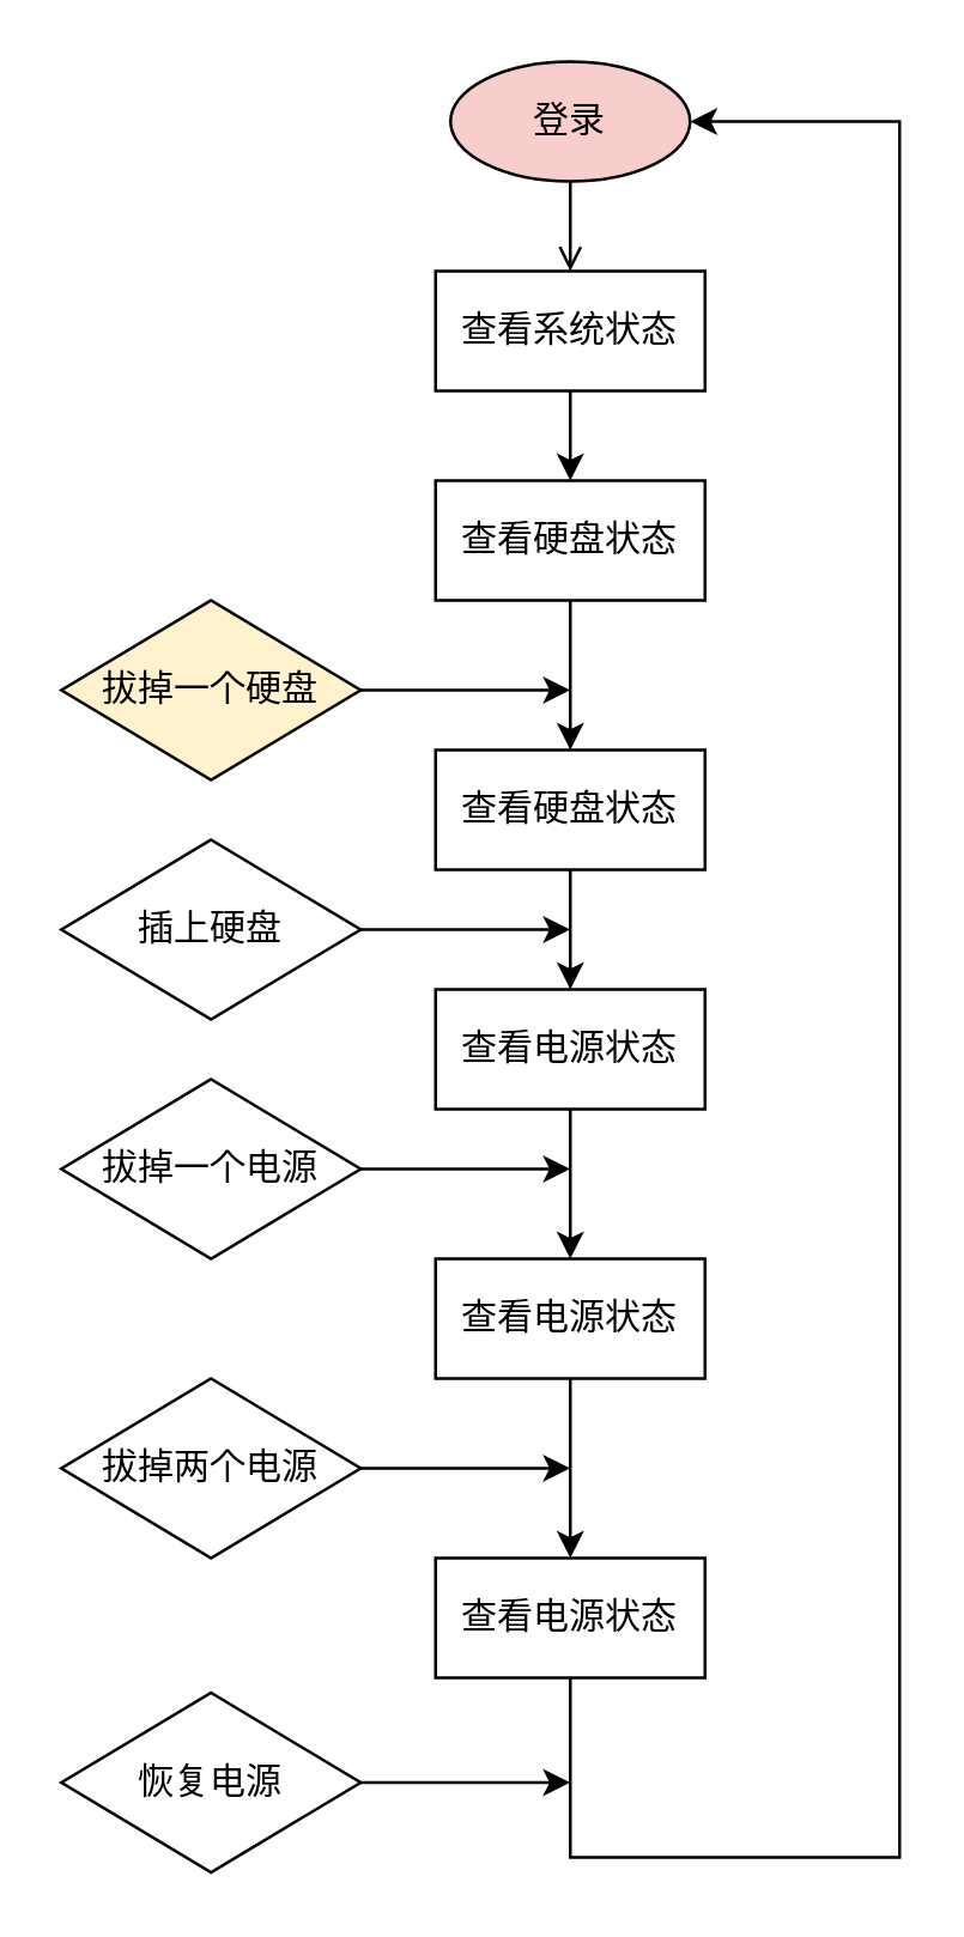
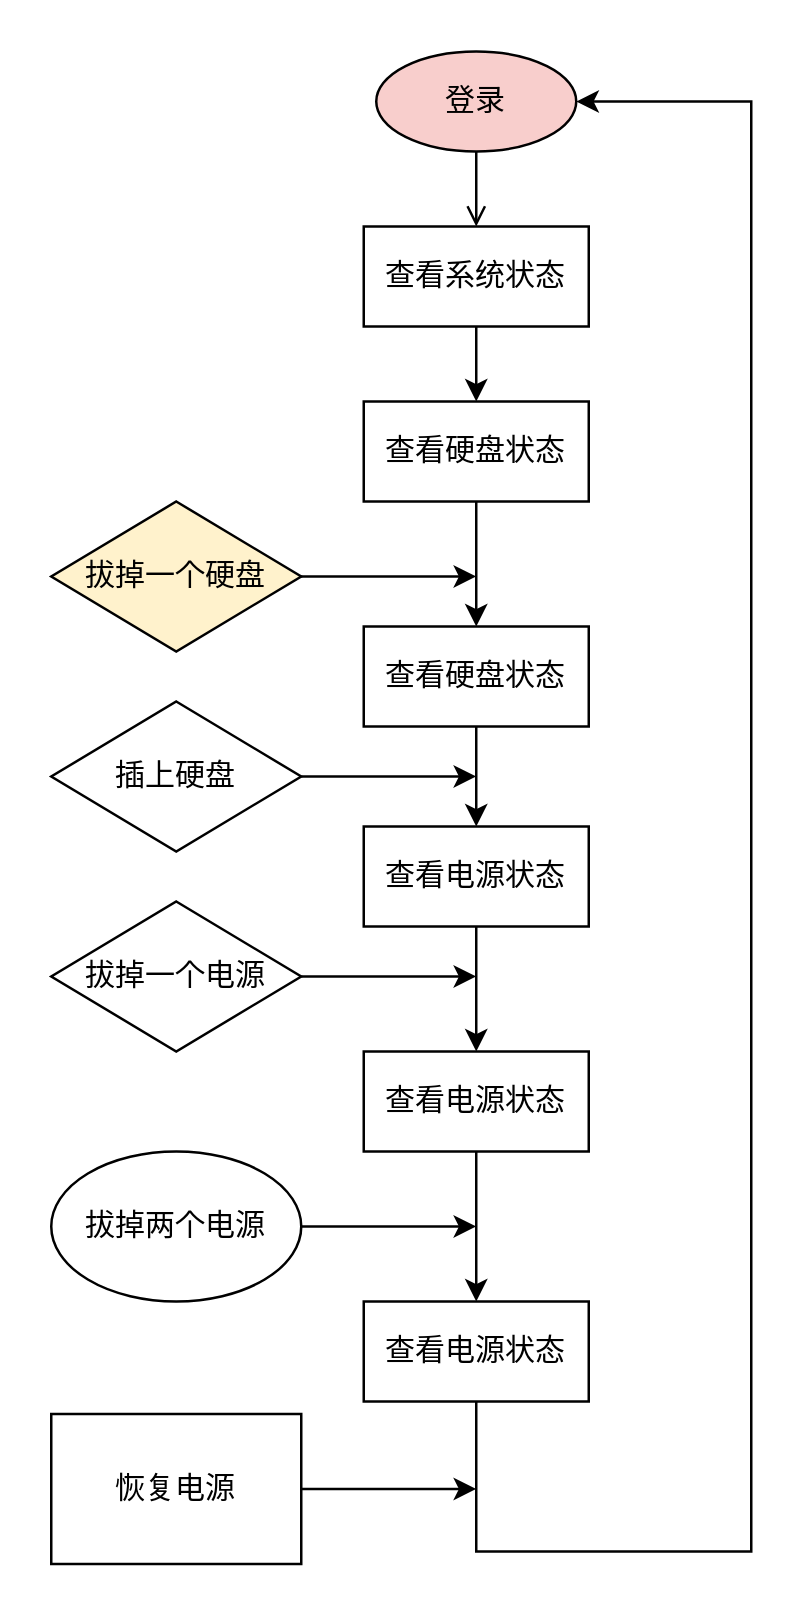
  <mxCell id="0" />
  <mxCell id="1" parent="0" />
  <mxCell id="2" style="edgeStyle=orthogonalEdgeStyle;rounded=0;orthogonalLoop=1;jettySize=auto;html=1;exitX=0.5;exitY=1;exitDx=0;exitDy=0;endArrow=open;" parent="1" source="3" target="5" edge="1"><mxGeometry relative="1" as="geometry"><mxPoint x="190" y="90" as="targetPoint" /></mxGeometry></mxCell>
  <mxCell id="3" value="登录" style="ellipse;whiteSpace=wrap;html=1;fillColor=#f8cecc;" parent="1" vertex="1"><mxGeometry x="150" y="20" width="80" height="40" as="geometry" /></mxCell>
  <mxCell id="4" style="edgeStyle=orthogonalEdgeStyle;rounded=0;orthogonalLoop=1;jettySize=auto;html=1;exitX=0.5;exitY=1;exitDx=0;exitDy=0;" parent="1" source="5" target="7" edge="1"><mxGeometry relative="1" as="geometry"><mxPoint x="190" y="180" as="targetPoint" /></mxGeometry></mxCell>
  <mxCell id="5" value="查看系统状态" style="rounded=0;whiteSpace=wrap;html=1;" parent="1" vertex="1"><mxGeometry x="145" y="90" width="90" height="40" as="geometry" /></mxCell>
  <mxCell id="6" style="edgeStyle=orthogonalEdgeStyle;rounded=0;orthogonalLoop=1;jettySize=auto;html=1;exitX=0.5;exitY=1;exitDx=0;exitDy=0;" parent="1" source="7" edge="1"><mxGeometry relative="1" as="geometry"><mxPoint x="190" y="250" as="targetPoint" /></mxGeometry></mxCell>
  <mxCell id="7" value="查看硬盘状态" style="rounded=0;whiteSpace=wrap;html=1;" parent="1" vertex="1"><mxGeometry x="145" y="160" width="90" height="40" as="geometry" /></mxCell>
  <mxCell id="8" style="edgeStyle=orthogonalEdgeStyle;rounded=0;orthogonalLoop=1;jettySize=auto;html=1;exitX=1;exitY=0.5;exitDx=0;exitDy=0;" parent="1" edge="1"><mxGeometry relative="1" as="geometry"><mxPoint x="190" y="230" as="targetPoint" /><mxPoint x="110" y="230" as="sourcePoint" /></mxGeometry></mxCell>
  <mxCell id="9" style="edgeStyle=orthogonalEdgeStyle;rounded=0;orthogonalLoop=1;jettySize=auto;html=1;exitX=0.5;exitY=1;exitDx=0;exitDy=0;entryX=0.5;entryY=0;entryDx=0;entryDy=0;" parent="1" source="10" edge="1" target="12"><mxGeometry relative="1" as="geometry"><mxPoint x="190" y="320" as="targetPoint" /></mxGeometry></mxCell>
  <mxCell id="10" value="查看硬盘状态" style="rounded=0;whiteSpace=wrap;html=1;" parent="1" vertex="1"><mxGeometry x="145" y="250" width="90" height="40" as="geometry" /></mxCell>
  <mxCell id="11" style="edgeStyle=orthogonalEdgeStyle;rounded=0;orthogonalLoop=1;jettySize=auto;html=1;exitX=0.5;exitY=1;exitDx=0;exitDy=0;" parent="1" source="12" edge="1"><mxGeometry relative="1" as="geometry"><mxPoint x="190" y="420" as="targetPoint" /></mxGeometry></mxCell>
  <mxCell id="12" value="查看电源状态" style="rounded=0;whiteSpace=wrap;html=1;" parent="1" vertex="1"><mxGeometry x="145" y="330" width="90" height="40" as="geometry" /></mxCell>
  <mxCell id="13" style="edgeStyle=orthogonalEdgeStyle;rounded=0;orthogonalLoop=1;jettySize=auto;html=1;exitX=1;exitY=0.5;exitDx=0;exitDy=0;" parent="1" source="14" edge="1"><mxGeometry relative="1" as="geometry"><mxPoint x="190" y="390" as="targetPoint" /></mxGeometry></mxCell>
  <mxCell id="14" value="拔掉一个电源" style="rhombus;whiteSpace=wrap;html=1;" parent="1" vertex="1"><mxGeometry x="20" y="360" width="100" height="60" as="geometry" /></mxCell>
  <mxCell id="15" style="edgeStyle=orthogonalEdgeStyle;rounded=0;orthogonalLoop=1;jettySize=auto;html=1;exitX=0.5;exitY=1;exitDx=0;exitDy=0;" parent="1" source="16" edge="1"><mxGeometry relative="1" as="geometry"><mxPoint x="190" y="520" as="targetPoint" /></mxGeometry></mxCell>
  <mxCell id="16" value="查看电源状态" style="rounded=0;whiteSpace=wrap;html=1;" parent="1" vertex="1"><mxGeometry x="145" y="420" width="90" height="40" as="geometry" /></mxCell>
  <mxCell id="17" style="edgeStyle=orthogonalEdgeStyle;rounded=0;orthogonalLoop=1;jettySize=auto;html=1;exitX=1;exitY=0.5;exitDx=0;exitDy=0;" parent="1" source="18" edge="1"><mxGeometry relative="1" as="geometry"><mxPoint x="190" y="490" as="targetPoint" /></mxGeometry></mxCell>
- <mxCell id="18" value="拔掉两个电源" style="rhombus;whiteSpace=wrap;html=1;" parent="1" vertex="1"><mxGeometry x="20" y="460" width="100" height="60" as="geometry" /></mxCell>
+ <mxCell id="18" value="拔掉两个电源" style="ellipse;whiteSpace=wrap;html=1;" parent="1" vertex="1"><mxGeometry x="20" y="460" width="100" height="60" as="geometry" /></mxCell>
  <mxCell id="19" style="edgeStyle=orthogonalEdgeStyle;rounded=0;orthogonalLoop=1;jettySize=auto;html=1;exitX=0.5;exitY=1;exitDx=0;exitDy=0;entryX=1;entryY=0.5;entryDx=0;entryDy=0;" parent="1" source="20" target="3" edge="1"><mxGeometry relative="1" as="geometry"><Array as="points"><mxPoint x="190" y="620" /><mxPoint x="300" y="620" /><mxPoint x="300" y="40" /></Array></mxGeometry></mxCell>
  <mxCell id="20" value="查看电源状态" style="rounded=0;whiteSpace=wrap;html=1;" parent="1" vertex="1"><mxGeometry x="145" y="520" width="90" height="40" as="geometry" /></mxCell>
  <mxCell id="21" style="edgeStyle=orthogonalEdgeStyle;rounded=0;orthogonalLoop=1;jettySize=auto;html=1;exitX=1;exitY=0.5;exitDx=0;exitDy=0;" parent="1" source="22" edge="1"><mxGeometry relative="1" as="geometry"><mxPoint x="190" y="595" as="targetPoint" /></mxGeometry></mxCell>
- <mxCell id="22" value="恢复电源" style="rhombus;whiteSpace=wrap;html=1;" parent="1" vertex="1"><mxGeometry x="20" y="565" width="100" height="60" as="geometry" /></mxCell>
+ <mxCell id="22" value="恢复电源" style="whiteSpace=wrap;html=1;rounded=0;" parent="1" vertex="1"><mxGeometry x="20" y="565" width="100" height="60" as="geometry" /></mxCell>
  <mxCell id="23" value="拔掉一个硬盘" style="rhombus;whiteSpace=wrap;html=1;fillColor=#fff2cc;" vertex="1" parent="1"><mxGeometry x="20" y="200" width="100" height="60" as="geometry" /></mxCell>
  <mxCell id="24" style="edgeStyle=orthogonalEdgeStyle;rounded=0;orthogonalLoop=1;jettySize=auto;html=1;exitX=1;exitY=0.5;exitDx=0;exitDy=0;" edge="1" parent="1" source="25"><mxGeometry relative="1" as="geometry"><mxPoint x="190" y="310" as="targetPoint" /></mxGeometry></mxCell>
  <mxCell id="25" value="插上硬盘" style="rhombus;whiteSpace=wrap;html=1;" vertex="1" parent="1"><mxGeometry x="20" y="280" width="100" height="60" as="geometry" /></mxCell>
